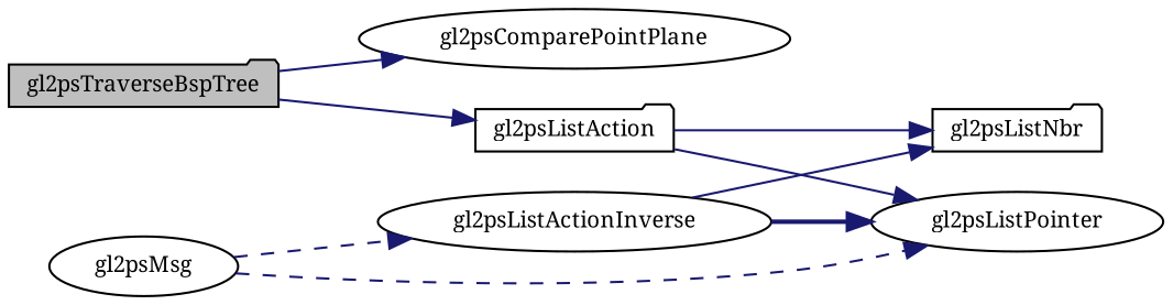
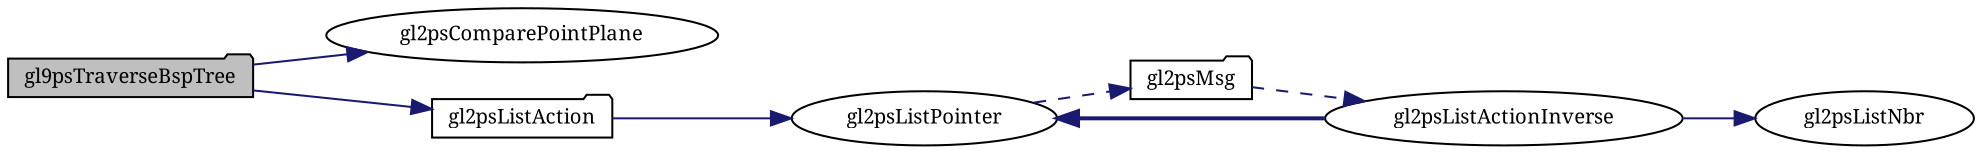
  digraph {
    fontname="Noto Serif"
    rankdir=LR
    node [color=black fillcolor=white fontname="Noto Serif" fontsize=10 shape=ellipse style=filled]
    edge [color=midnightblue fontname="Noto Serif" fontsize=10 labelfontname=FreeSans labelfontsize=10 style=solid]
-   n1 [fillcolor=grey75 fontcolor=black height=0.2 label=gl2psTraverseBspTree shape=folder width=0.4]
+   n1 [fillcolor=grey75 fontcolor=black height=0.2 label=gl9psTraverseBspTree shape=folder width=0.4]
    n2 [height=0.2 label=gl2psComparePointPlane width=0.4]
    n3 [height=0.2 label=gl2psListAction shape=folder width=0.4]
-   n4 [height=0.2 label=gl2psListNbr shape=folder width=0.4]
+   n4 [height=0.2 label=gl2psListNbr width=0.4]
    n5 [height=0.2 label=gl2psListPointer width=0.4]
    n6 [height=0.2 label=gl2psListActionInverse width=0.4]
-   n7 [height=0.2 label=gl2psMsg width=0.4]
+   n7 [height=0.2 label=gl2psMsg shape=folder width=0.4]
    n1 -> n2
    n1 -> n3
-   n3 -> n4
    n3 -> n5
-   n7 -> n5 [style=dashed]
+   n5 -> n7 [style=dashed]
    n6 -> n4
    n6 -> n5 [style=bold]
    n7 -> n6 [style=dashed]
  }
